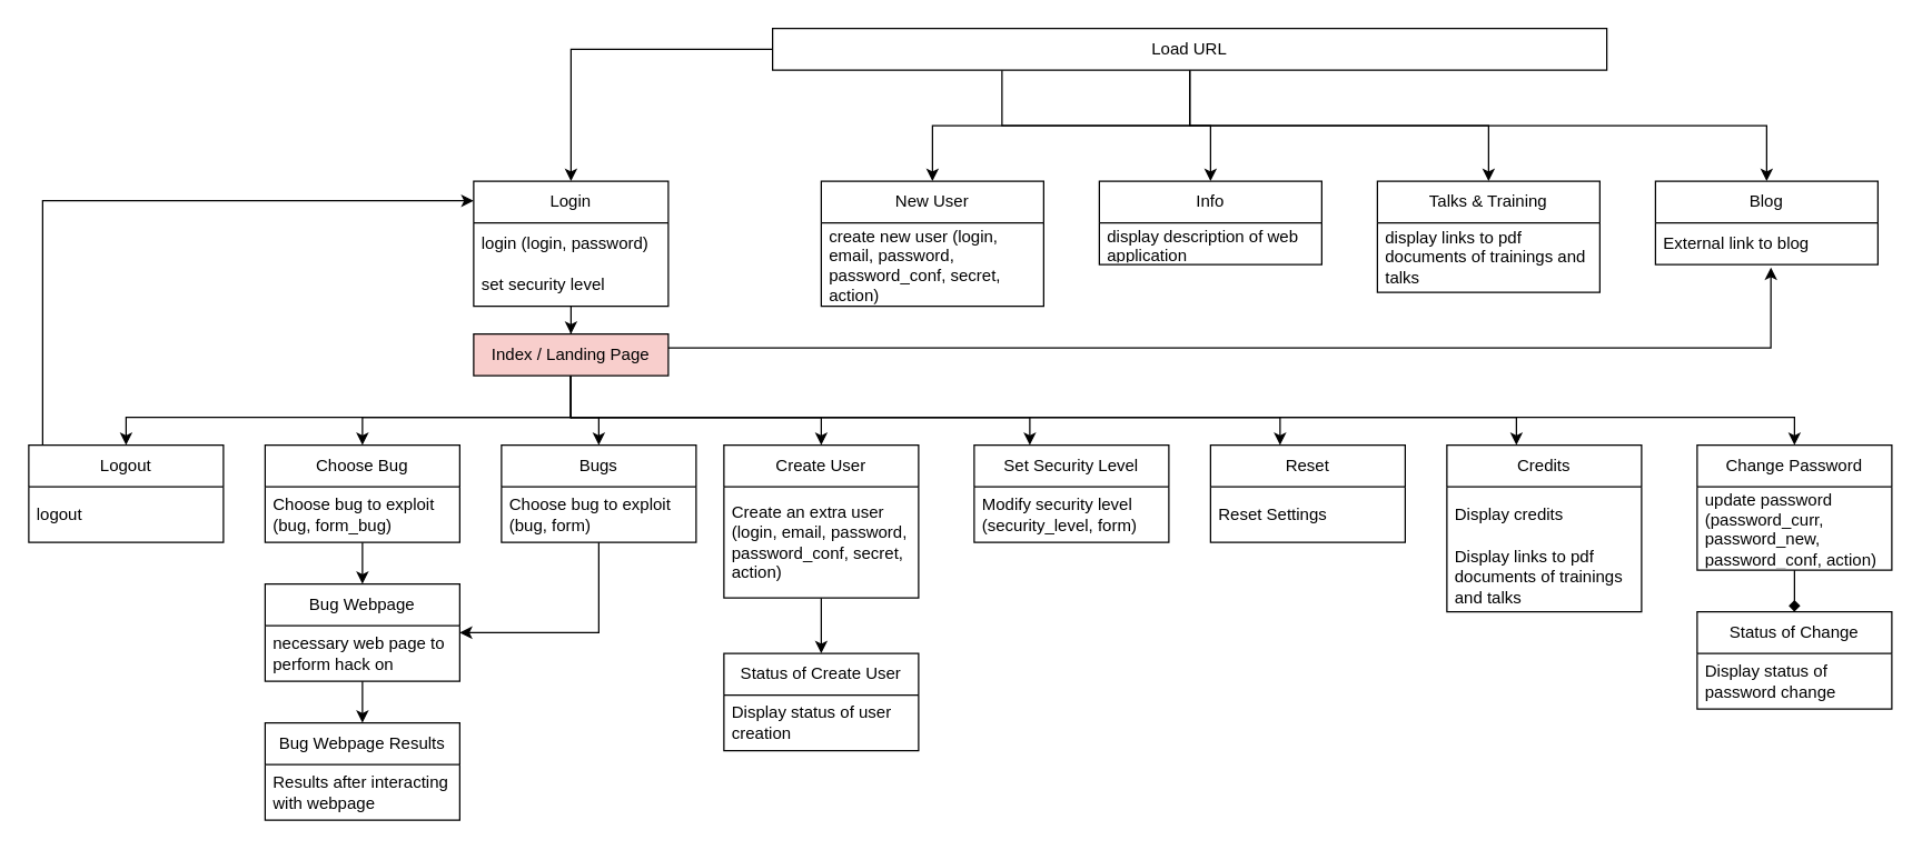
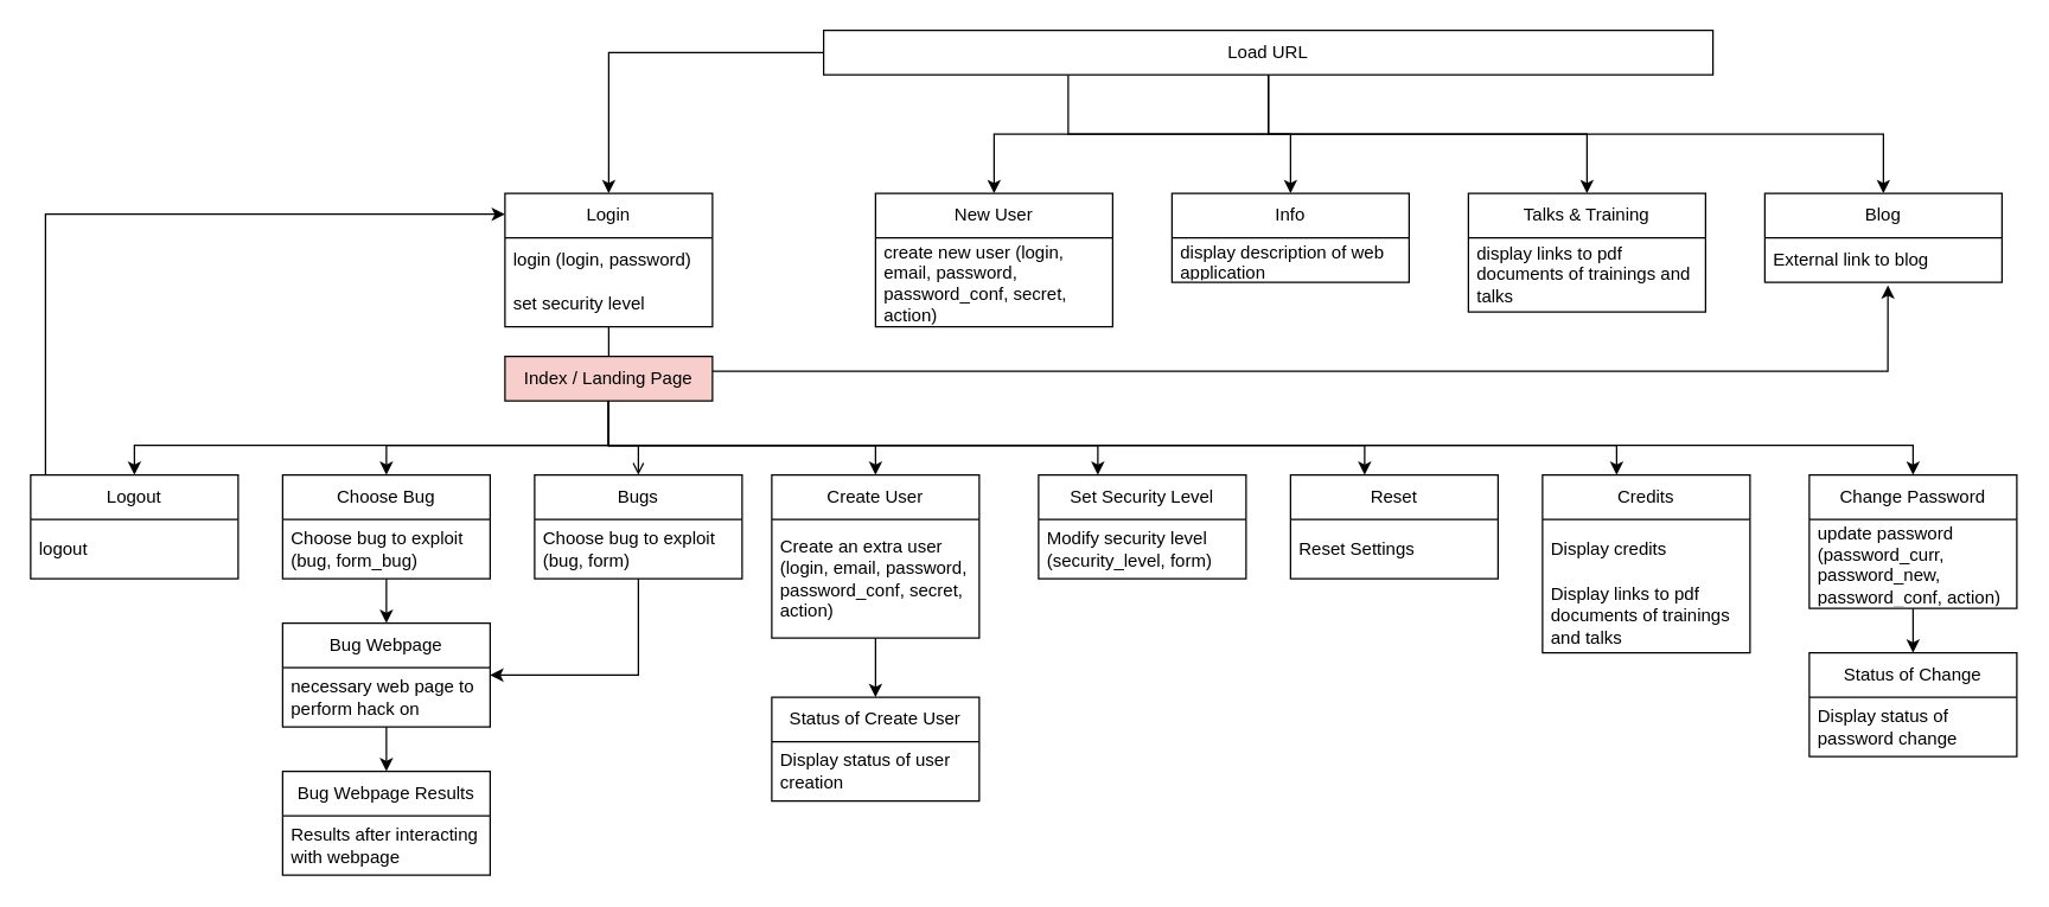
  <mxCell id="0" />
  <mxCell id="1" parent="0" />
- <mxCell id="2" value="" style="edgeStyle=orthogonalEdgeStyle;rounded=0;orthogonalLoop=1;jettySize=auto;html=1;" edge="1" parent="1" source="3" target="35"><mxGeometry relative="1" as="geometry" /></mxCell>
+ <mxCell id="2" value="" style="edgeStyle=orthogonalEdgeStyle;rounded=0;orthogonalLoop=1;jettySize=auto;html=1;endArrow=none;" edge="1" parent="1" source="3" target="35"><mxGeometry relative="1" as="geometry" /></mxCell>
  <mxCell id="3" value="Login" style="swimlane;fontStyle=0;childLayout=stackLayout;horizontal=1;startSize=30;horizontalStack=0;resizeParent=1;resizeParentMax=0;resizeLast=0;collapsible=1;marginBottom=0;whiteSpace=wrap;html=1;" vertex="1" parent="1"><mxGeometry x="340" y="130" width="140" height="90" as="geometry" /></mxCell>
  <mxCell id="4" value="login (login, password)" style="text;strokeColor=none;fillColor=none;align=left;verticalAlign=middle;spacingLeft=4;spacingRight=4;overflow=hidden;points=[[0,0.5],[1,0.5]];portConstraint=eastwest;rotatable=0;whiteSpace=wrap;html=1;" vertex="1" parent="3"><mxGeometry y="30" width="140" height="30" as="geometry" /></mxCell>
  <mxCell id="5" value="set security level" style="text;strokeColor=none;fillColor=none;align=left;verticalAlign=middle;spacingLeft=4;spacingRight=4;overflow=hidden;points=[[0,0.5],[1,0.5]];portConstraint=eastwest;rotatable=0;whiteSpace=wrap;html=1;" vertex="1" parent="3"><mxGeometry y="60" width="140" height="30" as="geometry" /></mxCell>
  <mxCell id="6" value="New User" style="swimlane;fontStyle=0;childLayout=stackLayout;horizontal=1;startSize=30;horizontalStack=0;resizeParent=1;resizeParentMax=0;resizeLast=0;collapsible=1;marginBottom=0;whiteSpace=wrap;html=1;" vertex="1" parent="1"><mxGeometry x="590" y="130" width="160" height="90" as="geometry" /></mxCell>
  <mxCell id="7" value="create new user (login, email, password, password_conf, secret, action)" style="text;strokeColor=none;fillColor=none;align=left;verticalAlign=middle;spacingLeft=4;spacingRight=4;overflow=hidden;points=[[0,0.5],[1,0.5]];portConstraint=eastwest;rotatable=0;whiteSpace=wrap;html=1;" vertex="1" parent="6"><mxGeometry y="30" width="160" height="60" as="geometry" /></mxCell>
  <mxCell id="8" style="edgeStyle=orthogonalEdgeStyle;rounded=0;orthogonalLoop=1;jettySize=auto;html=1;" edge="1" parent="1" source="13" target="3"><mxGeometry relative="1" as="geometry" /></mxCell>
  <mxCell id="9" style="edgeStyle=orthogonalEdgeStyle;rounded=0;orthogonalLoop=1;jettySize=auto;html=1;entryX=0.5;entryY=0;entryDx=0;entryDy=0;" edge="1" parent="1" source="13" target="6"><mxGeometry relative="1" as="geometry" /></mxCell>
  <mxCell id="10" style="edgeStyle=orthogonalEdgeStyle;rounded=0;orthogonalLoop=1;jettySize=auto;html=1;" edge="1" parent="1" source="13" target="14"><mxGeometry relative="1" as="geometry" /></mxCell>
  <mxCell id="11" style="edgeStyle=orthogonalEdgeStyle;rounded=0;orthogonalLoop=1;jettySize=auto;html=1;" edge="1" parent="1" source="13" target="16"><mxGeometry relative="1" as="geometry" /></mxCell>
  <mxCell id="12" style="edgeStyle=orthogonalEdgeStyle;rounded=0;orthogonalLoop=1;jettySize=auto;html=1;" edge="1" parent="1" source="13" target="38"><mxGeometry relative="1" as="geometry"><Array as="points"><mxPoint x="720" y="90" /><mxPoint x="1270" y="90" /></Array></mxGeometry></mxCell>
  <mxCell id="13" value="Load URL" style="rounded=0;whiteSpace=wrap;html=1;" vertex="1" parent="1"><mxGeometry x="555" y="20" width="600" height="30" as="geometry" /></mxCell>
  <mxCell id="14" value="Info" style="swimlane;fontStyle=0;childLayout=stackLayout;horizontal=1;startSize=30;horizontalStack=0;resizeParent=1;resizeParentMax=0;resizeLast=0;collapsible=1;marginBottom=0;whiteSpace=wrap;html=1;" vertex="1" parent="1"><mxGeometry x="790" y="130" width="160" height="60" as="geometry" /></mxCell>
  <mxCell id="15" value="display description of web application" style="text;strokeColor=none;fillColor=none;align=left;verticalAlign=middle;spacingLeft=4;spacingRight=4;overflow=hidden;points=[[0,0.5],[1,0.5]];portConstraint=eastwest;rotatable=0;whiteSpace=wrap;html=1;" vertex="1" parent="14"><mxGeometry y="30" width="160" height="30" as="geometry" /></mxCell>
  <mxCell id="16" value="Talks &amp;amp; Training" style="swimlane;fontStyle=0;childLayout=stackLayout;horizontal=1;startSize=30;horizontalStack=0;resizeParent=1;resizeParentMax=0;resizeLast=0;collapsible=1;marginBottom=0;whiteSpace=wrap;html=1;" vertex="1" parent="1"><mxGeometry x="990" y="130" width="160" height="80" as="geometry" /></mxCell>
  <mxCell id="17" value="display links to pdf documents of trainings and talks" style="text;strokeColor=none;fillColor=none;align=left;verticalAlign=middle;spacingLeft=4;spacingRight=4;overflow=hidden;points=[[0,0.5],[1,0.5]];portConstraint=eastwest;rotatable=0;whiteSpace=wrap;html=1;" vertex="1" parent="16"><mxGeometry y="30" width="160" height="50" as="geometry" /></mxCell>
  <mxCell id="18" style="edgeStyle=orthogonalEdgeStyle;rounded=0;orthogonalLoop=1;jettySize=auto;html=1;entryX=1;entryY=0.5;entryDx=0;entryDy=0;" edge="1" parent="1" source="19" target="57"><mxGeometry relative="1" as="geometry"><Array as="points"><mxPoint x="430" y="455" /></Array></mxGeometry></mxCell>
  <mxCell id="19" value="Bugs" style="swimlane;fontStyle=0;childLayout=stackLayout;horizontal=1;startSize=30;horizontalStack=0;resizeParent=1;resizeParentMax=0;resizeLast=0;collapsible=1;marginBottom=0;whiteSpace=wrap;html=1;" vertex="1" parent="1"><mxGeometry x="360" y="320" width="140" height="70" as="geometry" /></mxCell>
  <mxCell id="20" value="Choose bug to exploit (bug, form)" style="text;strokeColor=none;fillColor=none;align=left;verticalAlign=middle;spacingLeft=4;spacingRight=4;overflow=hidden;points=[[0,0.5],[1,0.5]];portConstraint=eastwest;rotatable=0;whiteSpace=wrap;html=1;" vertex="1" parent="19"><mxGeometry y="30" width="140" height="40" as="geometry" /></mxCell>
  <mxCell id="21" style="edgeStyle=orthogonalEdgeStyle;rounded=0;orthogonalLoop=1;jettySize=auto;html=1;entryX=0.5;entryY=0;entryDx=0;entryDy=0;" edge="1" parent="1" source="22" target="51"><mxGeometry relative="1" as="geometry" /></mxCell>
  <mxCell id="22" value="Create User" style="swimlane;fontStyle=0;childLayout=stackLayout;horizontal=1;startSize=30;horizontalStack=0;resizeParent=1;resizeParentMax=0;resizeLast=0;collapsible=1;marginBottom=0;whiteSpace=wrap;html=1;" vertex="1" parent="1"><mxGeometry x="520" y="320" width="140" height="110" as="geometry" /></mxCell>
  <mxCell id="23" value="Create an extra user (login, email, password, password_conf, secret, action)" style="text;strokeColor=none;fillColor=none;align=left;verticalAlign=middle;spacingLeft=4;spacingRight=4;overflow=hidden;points=[[0,0.5],[1,0.5]];portConstraint=eastwest;rotatable=0;whiteSpace=wrap;html=1;" vertex="1" parent="22"><mxGeometry y="30" width="140" height="80" as="geometry" /></mxCell>
  <mxCell id="24" value="Set Security Level" style="swimlane;fontStyle=0;childLayout=stackLayout;horizontal=1;startSize=30;horizontalStack=0;resizeParent=1;resizeParentMax=0;resizeLast=0;collapsible=1;marginBottom=0;whiteSpace=wrap;html=1;" vertex="1" parent="1"><mxGeometry x="700" y="320" width="140" height="70" as="geometry" /></mxCell>
  <mxCell id="25" value="Modify security level (security_level, form)" style="text;strokeColor=none;fillColor=none;align=left;verticalAlign=middle;spacingLeft=4;spacingRight=4;overflow=hidden;points=[[0,0.5],[1,0.5]];portConstraint=eastwest;rotatable=0;whiteSpace=wrap;html=1;" vertex="1" parent="24"><mxGeometry y="30" width="140" height="40" as="geometry" /></mxCell>
  <mxCell id="26" style="edgeStyle=orthogonalEdgeStyle;rounded=0;orthogonalLoop=1;jettySize=auto;html=1;exitX=0.5;exitY=1;exitDx=0;exitDy=0;" edge="1" parent="1" source="35" target="24"><mxGeometry relative="1" as="geometry"><mxPoint x="610" y="270" as="sourcePoint" /><Array as="points"><mxPoint x="410" y="300" /><mxPoint x="740" y="300" /></Array></mxGeometry></mxCell>
  <mxCell id="27" style="edgeStyle=orthogonalEdgeStyle;rounded=0;orthogonalLoop=1;jettySize=auto;html=1;" edge="1" parent="1" target="36"><mxGeometry relative="1" as="geometry"><mxPoint x="410" y="270" as="sourcePoint" /><Array as="points"><mxPoint x="410" y="300" /><mxPoint x="920" y="300" /></Array></mxGeometry></mxCell>
  <mxCell id="28" style="edgeStyle=orthogonalEdgeStyle;rounded=0;orthogonalLoop=1;jettySize=auto;html=1;entryX=0.519;entryY=1.067;entryDx=0;entryDy=0;entryPerimeter=0;" edge="1" parent="1" source="35" target="39"><mxGeometry relative="1" as="geometry"><Array as="points"><mxPoint x="1273" y="250" /></Array></mxGeometry></mxCell>
  <mxCell id="29" style="edgeStyle=orthogonalEdgeStyle;rounded=0;orthogonalLoop=1;jettySize=auto;html=1;exitX=0.5;exitY=1;exitDx=0;exitDy=0;" edge="1" parent="1" source="35" target="40"><mxGeometry relative="1" as="geometry"><mxPoint x="610" y="270" as="sourcePoint" /><Array as="points"><mxPoint x="410" y="300" /><mxPoint x="1090" y="300" /></Array></mxGeometry></mxCell>
  <mxCell id="30" style="edgeStyle=orthogonalEdgeStyle;rounded=0;orthogonalLoop=1;jettySize=auto;html=1;entryX=0.5;entryY=0;entryDx=0;entryDy=0;" edge="1" parent="1" source="35" target="43"><mxGeometry relative="1" as="geometry"><Array as="points"><mxPoint x="410" y="300" /><mxPoint x="90" y="300" /></Array></mxGeometry></mxCell>
- <mxCell id="31" style="edgeStyle=orthogonalEdgeStyle;rounded=0;orthogonalLoop=1;jettySize=auto;html=1;entryX=0.5;entryY=0;entryDx=0;entryDy=0;" edge="1" parent="1" source="35" target="19"><mxGeometry relative="1" as="geometry"><Array as="points"><mxPoint x="410" y="300" /><mxPoint x="430" y="300" /></Array></mxGeometry></mxCell>
+ <mxCell id="31" style="edgeStyle=orthogonalEdgeStyle;rounded=0;orthogonalLoop=1;jettySize=auto;html=1;entryX=0.5;entryY=0;entryDx=0;entryDy=0;endArrow=open;" edge="1" parent="1" source="35" target="19"><mxGeometry relative="1" as="geometry"><Array as="points"><mxPoint x="410" y="300" /><mxPoint x="430" y="300" /></Array></mxGeometry></mxCell>
  <mxCell id="32" style="edgeStyle=orthogonalEdgeStyle;rounded=0;orthogonalLoop=1;jettySize=auto;html=1;" edge="1" parent="1" source="35" target="22"><mxGeometry relative="1" as="geometry"><Array as="points"><mxPoint x="410" y="300" /><mxPoint x="590" y="300" /></Array></mxGeometry></mxCell>
  <mxCell id="33" style="edgeStyle=orthogonalEdgeStyle;rounded=0;orthogonalLoop=1;jettySize=auto;html=1;" edge="1" parent="1" source="35" target="47"><mxGeometry relative="1" as="geometry"><Array as="points"><mxPoint x="410" y="300" /><mxPoint x="1290" y="300" /></Array></mxGeometry></mxCell>
  <mxCell id="34" style="edgeStyle=orthogonalEdgeStyle;rounded=0;orthogonalLoop=1;jettySize=auto;html=1;entryX=0.5;entryY=0;entryDx=0;entryDy=0;" edge="1" parent="1" source="35" target="54"><mxGeometry relative="1" as="geometry"><Array as="points"><mxPoint x="410" y="300" /><mxPoint x="260" y="300" /></Array></mxGeometry></mxCell>
  <mxCell id="35" value="Index / Landing Page" style="rounded=0;whiteSpace=wrap;html=1;fillColor=#f8cecc;" vertex="1" parent="1"><mxGeometry x="340" y="240" width="140" height="30" as="geometry" /></mxCell>
  <mxCell id="36" value="Reset" style="swimlane;fontStyle=0;childLayout=stackLayout;horizontal=1;startSize=30;horizontalStack=0;resizeParent=1;resizeParentMax=0;resizeLast=0;collapsible=1;marginBottom=0;whiteSpace=wrap;html=1;" vertex="1" parent="1"><mxGeometry x="870" y="320" width="140" height="70" as="geometry" /></mxCell>
  <mxCell id="37" value="Reset Settings" style="text;strokeColor=none;fillColor=none;align=left;verticalAlign=middle;spacingLeft=4;spacingRight=4;overflow=hidden;points=[[0,0.5],[1,0.5]];portConstraint=eastwest;rotatable=0;whiteSpace=wrap;html=1;" vertex="1" parent="36"><mxGeometry y="30" width="140" height="40" as="geometry" /></mxCell>
  <mxCell id="38" value="Blog" style="swimlane;fontStyle=0;childLayout=stackLayout;horizontal=1;startSize=30;horizontalStack=0;resizeParent=1;resizeParentMax=0;resizeLast=0;collapsible=1;marginBottom=0;whiteSpace=wrap;html=1;" vertex="1" parent="1"><mxGeometry x="1190" y="130" width="160" height="60" as="geometry" /></mxCell>
  <mxCell id="39" value="External link to blog" style="text;strokeColor=none;fillColor=none;align=left;verticalAlign=middle;spacingLeft=4;spacingRight=4;overflow=hidden;points=[[0,0.5],[1,0.5]];portConstraint=eastwest;rotatable=0;whiteSpace=wrap;html=1;" vertex="1" parent="38"><mxGeometry y="30" width="160" height="30" as="geometry" /></mxCell>
  <mxCell id="40" value="Credits" style="swimlane;fontStyle=0;childLayout=stackLayout;horizontal=1;startSize=30;horizontalStack=0;resizeParent=1;resizeParentMax=0;resizeLast=0;collapsible=1;marginBottom=0;whiteSpace=wrap;html=1;" vertex="1" parent="1"><mxGeometry x="1040" y="320" width="140" height="120" as="geometry" /></mxCell>
  <mxCell id="41" value="Display credits" style="text;strokeColor=none;fillColor=none;align=left;verticalAlign=middle;spacingLeft=4;spacingRight=4;overflow=hidden;points=[[0,0.5],[1,0.5]];portConstraint=eastwest;rotatable=0;whiteSpace=wrap;html=1;" vertex="1" parent="40"><mxGeometry y="30" width="140" height="40" as="geometry" /></mxCell>
  <mxCell id="42" value="Display links to pdf documents of trainings and talks" style="text;strokeColor=none;fillColor=none;align=left;verticalAlign=middle;spacingLeft=4;spacingRight=4;overflow=hidden;points=[[0,0.5],[1,0.5]];portConstraint=eastwest;rotatable=0;whiteSpace=wrap;html=1;" vertex="1" parent="40"><mxGeometry y="70" width="140" height="50" as="geometry" /></mxCell>
  <mxCell id="43" value="Logout" style="swimlane;fontStyle=0;childLayout=stackLayout;horizontal=1;startSize=30;horizontalStack=0;resizeParent=1;resizeParentMax=0;resizeLast=0;collapsible=1;marginBottom=0;whiteSpace=wrap;html=1;" vertex="1" parent="1"><mxGeometry x="20" y="320" width="140" height="70" as="geometry" /></mxCell>
  <mxCell id="44" value="logout" style="text;strokeColor=none;fillColor=none;align=left;verticalAlign=middle;spacingLeft=4;spacingRight=4;overflow=hidden;points=[[0,0.5],[1,0.5]];portConstraint=eastwest;rotatable=0;whiteSpace=wrap;html=1;" vertex="1" parent="43"><mxGeometry y="30" width="140" height="40" as="geometry" /></mxCell>
  <mxCell id="45" style="edgeStyle=orthogonalEdgeStyle;rounded=0;orthogonalLoop=1;jettySize=auto;html=1;entryX=0;entryY=0.156;entryDx=0;entryDy=0;entryPerimeter=0;" edge="1" parent="1" source="43" target="3"><mxGeometry relative="1" as="geometry"><Array as="points"><mxPoint x="30" y="144" /></Array></mxGeometry></mxCell>
- <mxCell id="46" style="edgeStyle=orthogonalEdgeStyle;rounded=0;orthogonalLoop=1;jettySize=auto;html=1;entryX=0.5;entryY=0;entryDx=0;entryDy=0;endArrow=diamond;" edge="1" parent="1" source="47" target="49"><mxGeometry relative="1" as="geometry" /></mxCell>
+ <mxCell id="46" style="edgeStyle=orthogonalEdgeStyle;rounded=0;orthogonalLoop=1;jettySize=auto;html=1;entryX=0.5;entryY=0;entryDx=0;entryDy=0;" edge="1" parent="1" source="47" target="49"><mxGeometry relative="1" as="geometry" /></mxCell>
  <mxCell id="47" value="Change Password" style="swimlane;fontStyle=0;childLayout=stackLayout;horizontal=1;startSize=30;horizontalStack=0;resizeParent=1;resizeParentMax=0;resizeLast=0;collapsible=1;marginBottom=0;whiteSpace=wrap;html=1;" vertex="1" parent="1"><mxGeometry x="1220" y="320" width="140" height="90" as="geometry" /></mxCell>
  <mxCell id="48" value="update password (password_curr, password_new, password_conf, action)" style="text;strokeColor=none;fillColor=none;align=left;verticalAlign=middle;spacingLeft=4;spacingRight=4;overflow=hidden;points=[[0,0.5],[1,0.5]];portConstraint=eastwest;rotatable=0;whiteSpace=wrap;html=1;" vertex="1" parent="47"><mxGeometry y="30" width="140" height="60" as="geometry" /></mxCell>
  <mxCell id="49" value="Status of Change" style="swimlane;fontStyle=0;childLayout=stackLayout;horizontal=1;startSize=30;horizontalStack=0;resizeParent=1;resizeParentMax=0;resizeLast=0;collapsible=1;marginBottom=0;whiteSpace=wrap;html=1;" vertex="1" parent="1"><mxGeometry x="1220" y="440" width="140" height="70" as="geometry" /></mxCell>
  <mxCell id="50" value="Display status of password change" style="text;strokeColor=none;fillColor=none;align=left;verticalAlign=middle;spacingLeft=4;spacingRight=4;overflow=hidden;points=[[0,0.5],[1,0.5]];portConstraint=eastwest;rotatable=0;whiteSpace=wrap;html=1;" vertex="1" parent="49"><mxGeometry y="30" width="140" height="40" as="geometry" /></mxCell>
  <mxCell id="51" value="Status of Create User" style="swimlane;fontStyle=0;childLayout=stackLayout;horizontal=1;startSize=30;horizontalStack=0;resizeParent=1;resizeParentMax=0;resizeLast=0;collapsible=1;marginBottom=0;whiteSpace=wrap;html=1;" vertex="1" parent="1"><mxGeometry x="520" y="470" width="140" height="70" as="geometry" /></mxCell>
  <mxCell id="52" value="Display status of user creation" style="text;strokeColor=none;fillColor=none;align=left;verticalAlign=middle;spacingLeft=4;spacingRight=4;overflow=hidden;points=[[0,0.5],[1,0.5]];portConstraint=eastwest;rotatable=0;whiteSpace=wrap;html=1;" vertex="1" parent="51"><mxGeometry y="30" width="140" height="40" as="geometry" /></mxCell>
  <mxCell id="53" style="edgeStyle=orthogonalEdgeStyle;rounded=0;orthogonalLoop=1;jettySize=auto;html=1;entryX=0.5;entryY=0;entryDx=0;entryDy=0;" edge="1" parent="1" source="54" target="57"><mxGeometry relative="1" as="geometry" /></mxCell>
  <mxCell id="54" value="Choose Bug" style="swimlane;fontStyle=0;childLayout=stackLayout;horizontal=1;startSize=30;horizontalStack=0;resizeParent=1;resizeParentMax=0;resizeLast=0;collapsible=1;marginBottom=0;whiteSpace=wrap;html=1;" vertex="1" parent="1"><mxGeometry x="190" y="320" width="140" height="70" as="geometry" /></mxCell>
  <mxCell id="55" value="Choose bug to exploit (bug, form_bug)" style="text;strokeColor=none;fillColor=none;align=left;verticalAlign=middle;spacingLeft=4;spacingRight=4;overflow=hidden;points=[[0,0.5],[1,0.5]];portConstraint=eastwest;rotatable=0;whiteSpace=wrap;html=1;" vertex="1" parent="54"><mxGeometry y="30" width="140" height="40" as="geometry" /></mxCell>
  <mxCell id="56" style="edgeStyle=orthogonalEdgeStyle;rounded=0;orthogonalLoop=1;jettySize=auto;html=1;entryX=0.5;entryY=0;entryDx=0;entryDy=0;" edge="1" parent="1" source="57" target="59"><mxGeometry relative="1" as="geometry" /></mxCell>
  <mxCell id="57" value="Bug Webpage" style="swimlane;fontStyle=0;childLayout=stackLayout;horizontal=1;startSize=30;horizontalStack=0;resizeParent=1;resizeParentMax=0;resizeLast=0;collapsible=1;marginBottom=0;whiteSpace=wrap;html=1;" vertex="1" parent="1"><mxGeometry x="190" y="420" width="140" height="70" as="geometry" /></mxCell>
  <mxCell id="58" value="&lt;div&gt;necessary web page to perform hack on&lt;br&gt;&lt;/div&gt;" style="text;strokeColor=none;fillColor=none;align=left;verticalAlign=middle;spacingLeft=4;spacingRight=4;overflow=hidden;points=[[0,0.5],[1,0.5]];portConstraint=eastwest;rotatable=0;whiteSpace=wrap;html=1;" vertex="1" parent="57"><mxGeometry y="30" width="140" height="40" as="geometry" /></mxCell>
  <mxCell id="59" value="Bug Webpage Results" style="swimlane;fontStyle=0;childLayout=stackLayout;horizontal=1;startSize=30;horizontalStack=0;resizeParent=1;resizeParentMax=0;resizeLast=0;collapsible=1;marginBottom=0;whiteSpace=wrap;html=1;" vertex="1" parent="1"><mxGeometry x="190" y="520" width="140" height="70" as="geometry" /></mxCell>
  <mxCell id="60" value="Results after interacting with webpage" style="text;strokeColor=none;fillColor=none;align=left;verticalAlign=middle;spacingLeft=4;spacingRight=4;overflow=hidden;points=[[0,0.5],[1,0.5]];portConstraint=eastwest;rotatable=0;whiteSpace=wrap;html=1;" vertex="1" parent="59"><mxGeometry y="30" width="140" height="40" as="geometry" /></mxCell>
